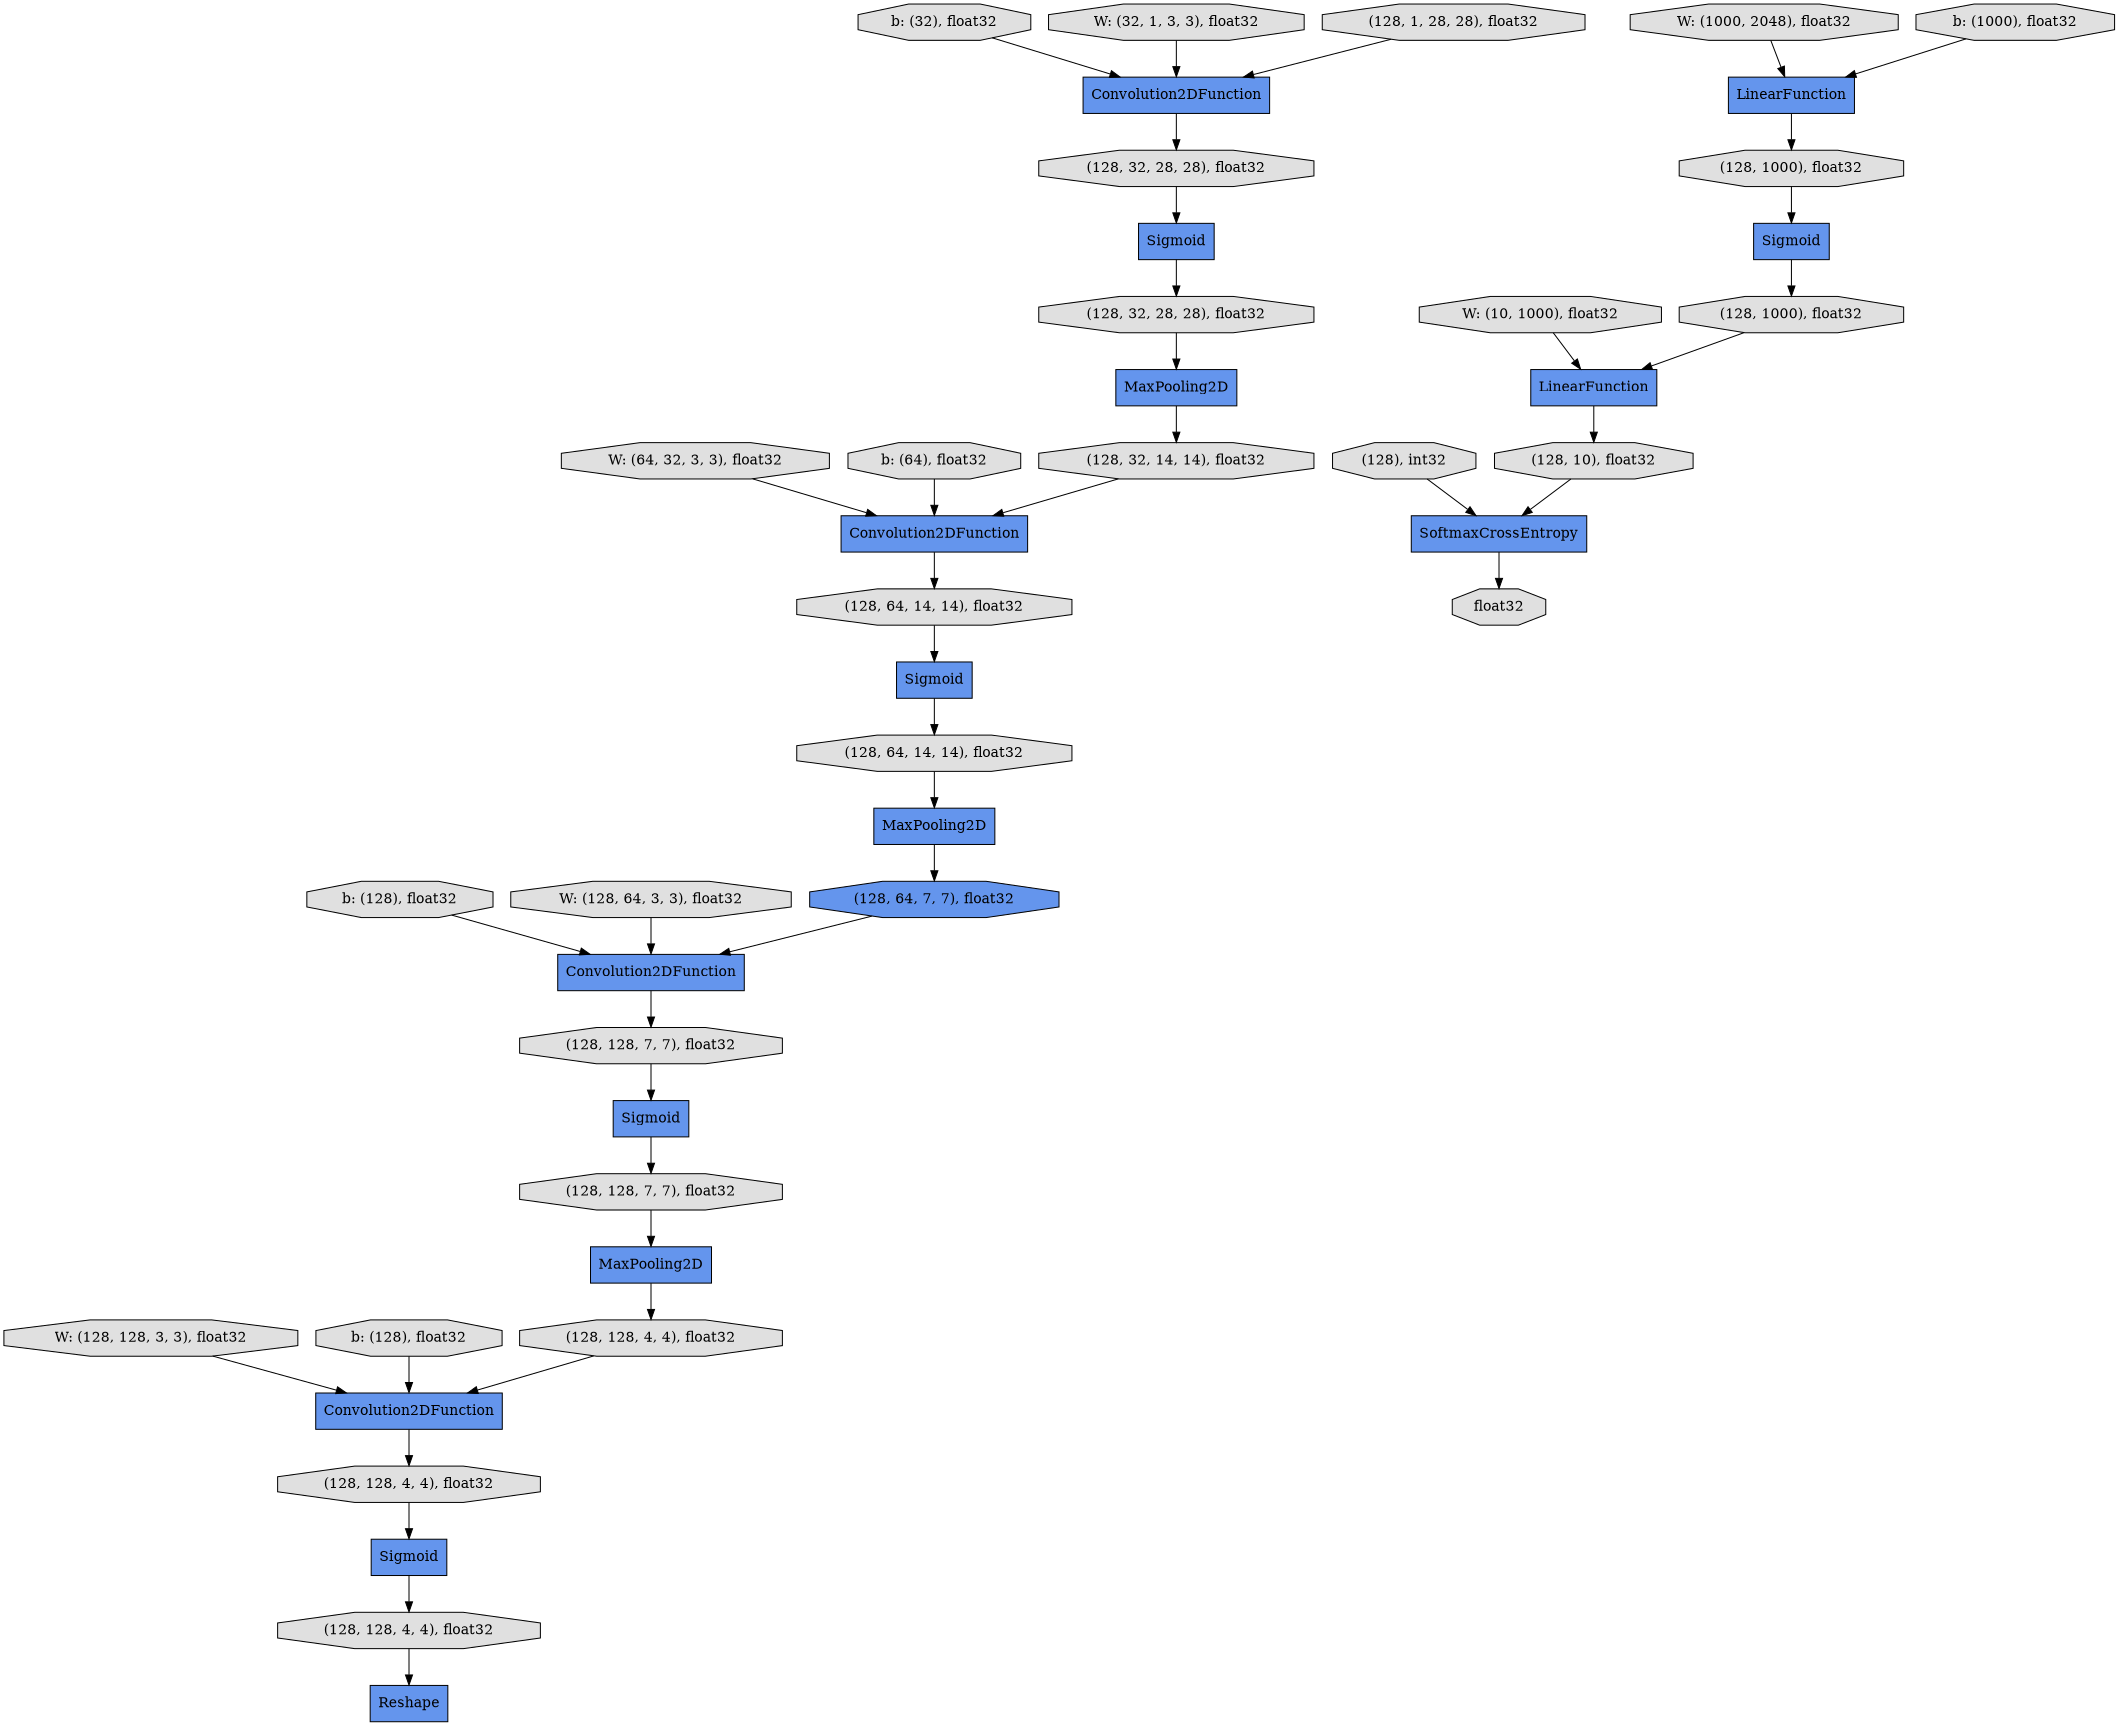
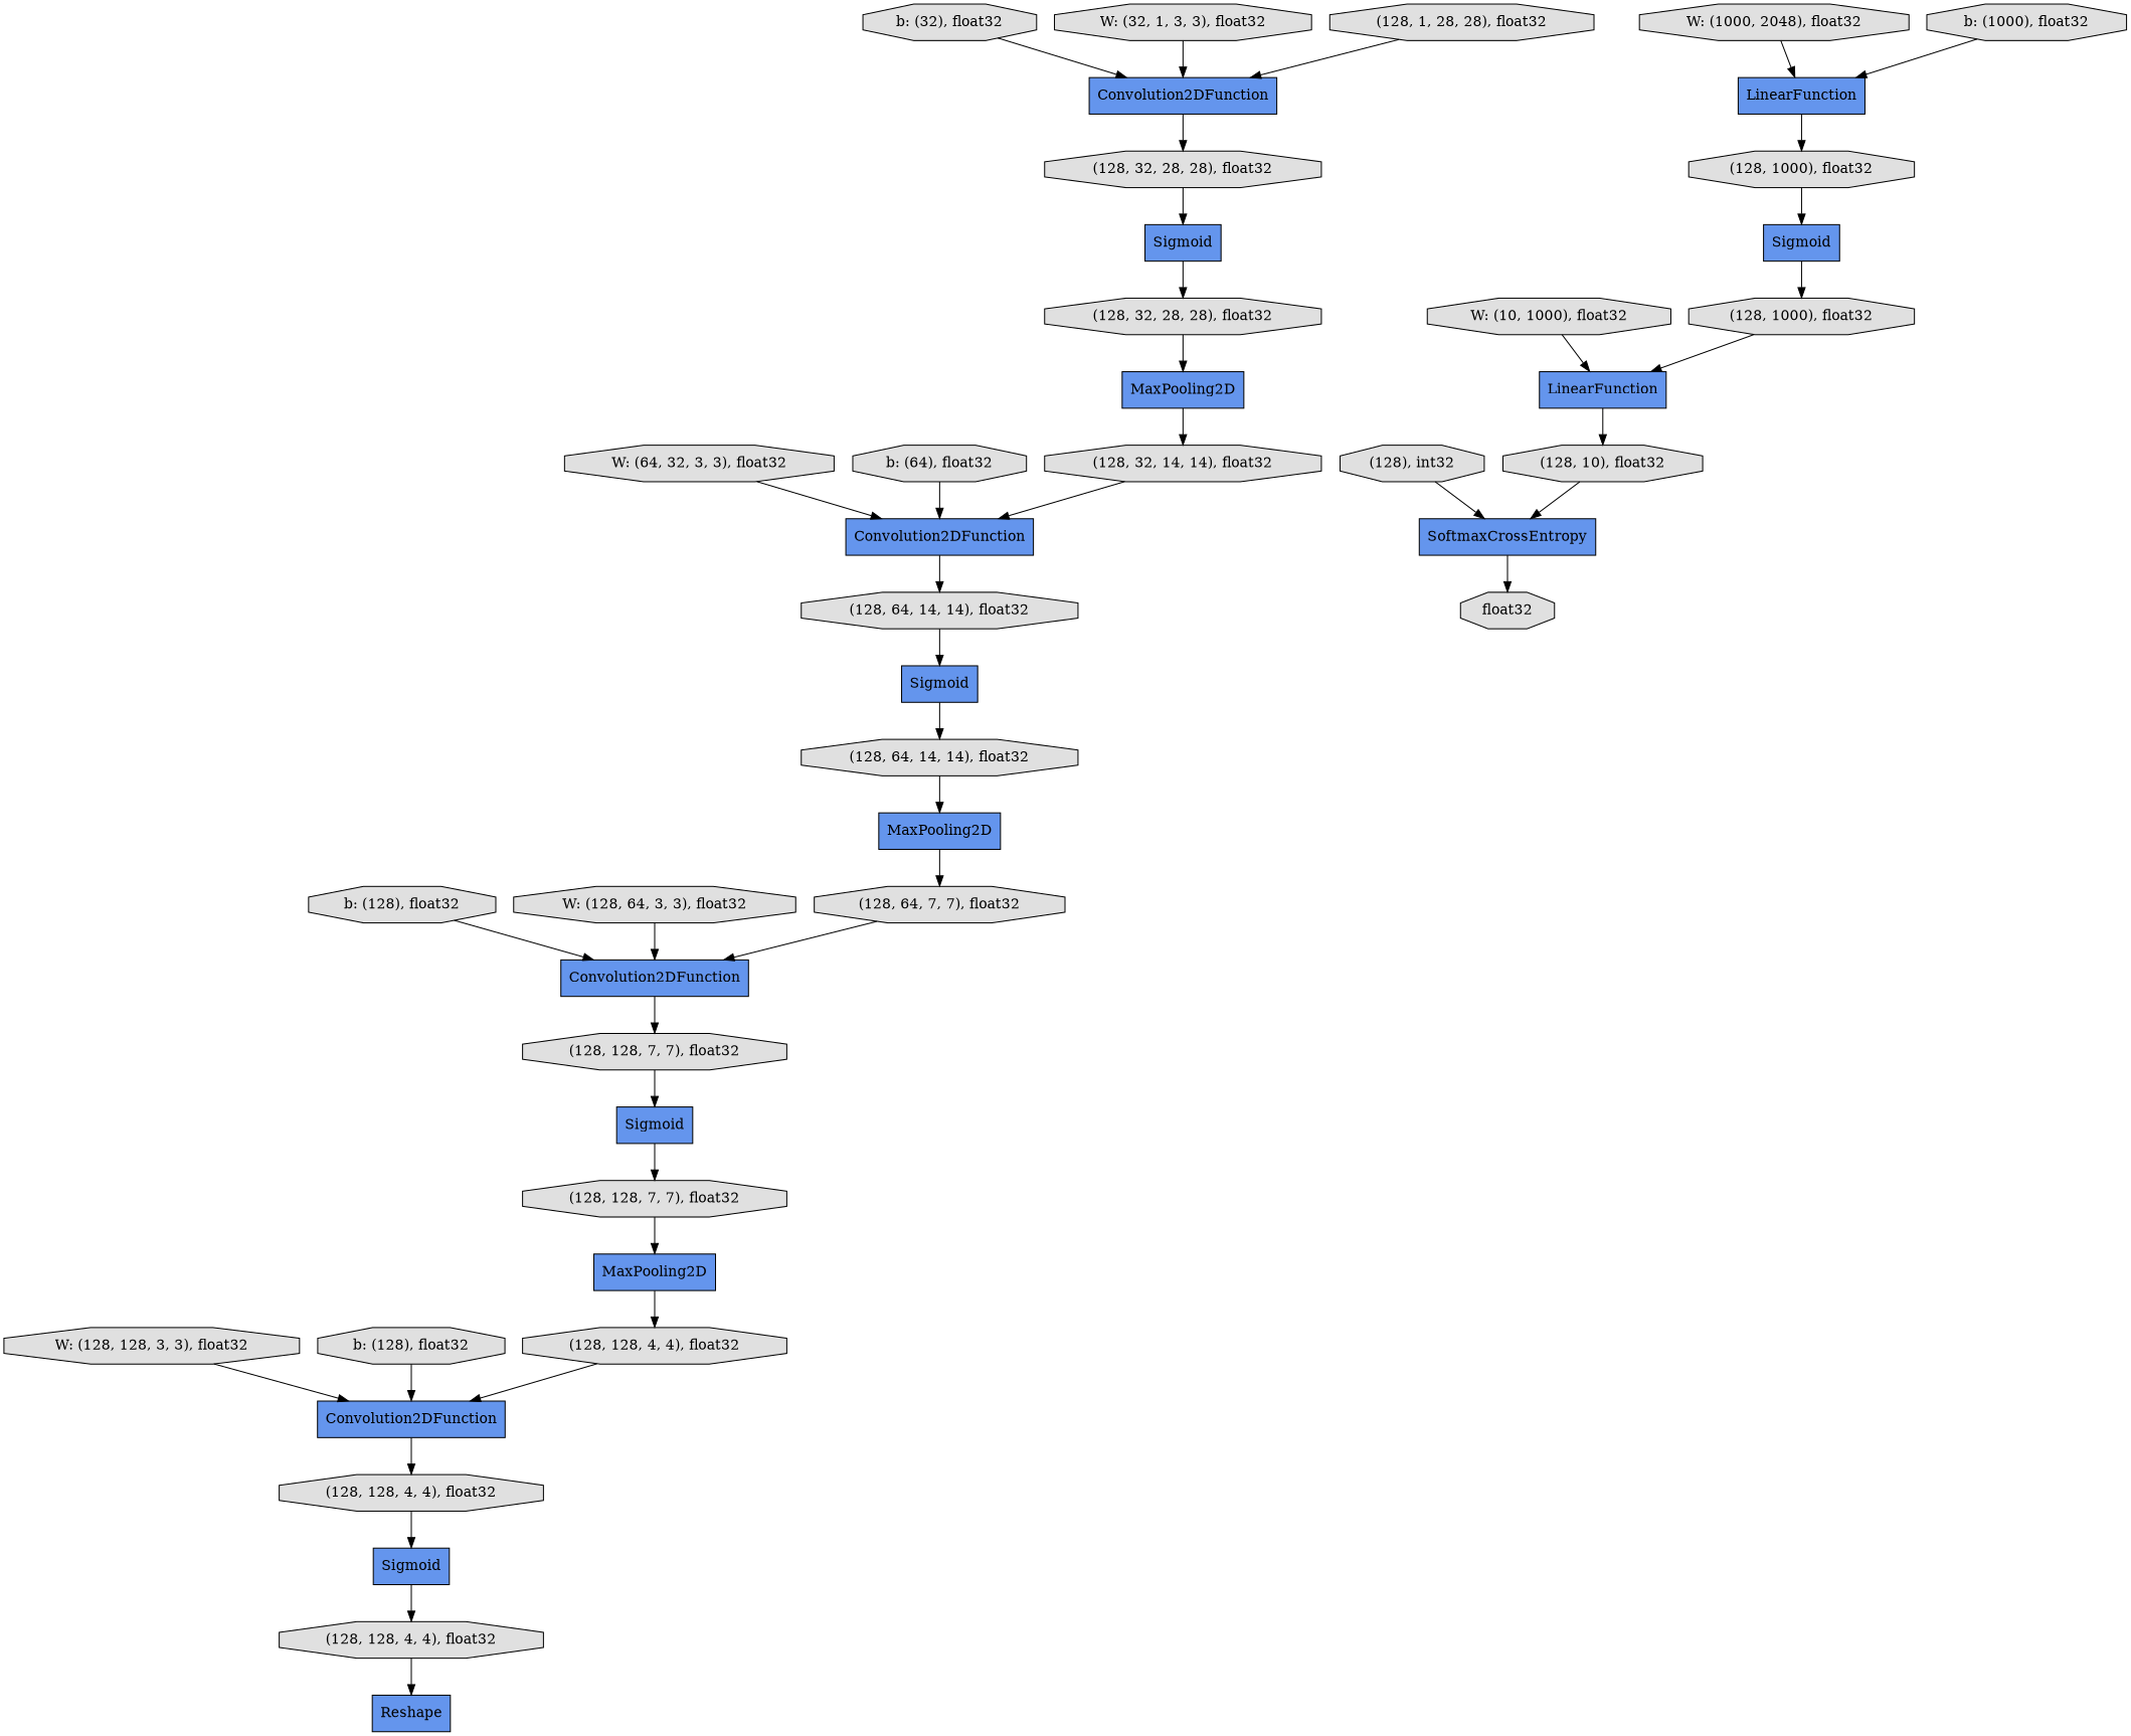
  digraph {
    rankdir=TB
    node [fillcolor="#E0E0E0" shape=octagon style=filled]
    n1 [fillcolor="#6495ED" label=Sigmoid shape=record]
    n2 [label="(128, 64, 14, 14), float32"]
    n3 [fillcolor="#6495ED" label=MaxPooling2D shape=record]
    n4 [fillcolor="#6495ED" label=Reshape shape=record]
    n5 [label="(128, 64, 14, 14), float32"]
    n6 [label="W: (128, 128, 3, 3), float32"]
    n7 [fillcolor="#6495ED" label=Convolution2DFunction shape=record]
    n8 [label="(128, 128, 4, 4), float32"]
    n9 [fillcolor="#6495ED" label=Sigmoid shape=record]
    n10 [label="(128, 1000), float32"]
    n11 [fillcolor="#6495ED" label=LinearFunction shape=record]
-   n12 [fillcolor="#6495ED" label="(128, 64, 7, 7), float32"]
+   n12 [label="(128, 64, 7, 7), float32"]
    n13 [fillcolor="#6495ED" label=LinearFunction shape=record]
    n14 [label="(128, 1000), float32"]
    n15 [label="b: (128), float32"]
    n16 [fillcolor="#6495ED" label=MaxPooling2D shape=record]
    n17 [label="(128, 128, 4, 4), float32"]
    n18 [fillcolor="#6495ED" label=Convolution2DFunction shape=record]
    n19 [label="(128, 128, 7, 7), float32"]
    n20 [fillcolor="#6495ED" label=Sigmoid shape=record]
    n21 [label="W: (64, 32, 3, 3), float32"]
    n22 [fillcolor="#6495ED" label=Convolution2DFunction shape=record]
    n23 [label="(128, 10), float32"]
    n24 [label="W: (1000, 2048), float32"]
    n25 [label="(128, 128, 7, 7), float32"]
    n26 [fillcolor="#6495ED" label=SoftmaxCrossEntropy shape=record]
    n27 [label=float32]
    n28 [label="b: (1000), float32"]
    n29 [label="b: (32), float32"]
    n30 [fillcolor="#6495ED" label=Convolution2DFunction shape=record]
    n31 [label="(128, 32, 28, 28), float32"]
    n32 [label="b: (64), float32"]
    n33 [label="b: (128), float32"]
    n34 [label="(128), int32"]
    n35 [fillcolor="#6495ED" label=Sigmoid shape=record]
    n36 [label="W: (10, 1000), float32"]
    n37 [label="(128, 32, 28, 28), float32"]
    n38 [fillcolor="#6495ED" label=MaxPooling2D shape=record]
    n39 [label="W: (32, 1, 3, 3), float32"]
    n40 [fillcolor="#6495ED" label=Sigmoid shape=record]
    n41 [label="(128, 1, 28, 28), float32"]
    n42 [label="(128, 128, 4, 4), float32"]
    n43 [label="(128, 32, 14, 14), float32"]
    n44 [label="W: (128, 64, 3, 3), float32"]
    n1 -> n2
    n2 -> n3
    n3 -> n12
    n5 -> n1
    n6 -> n7
    n7 -> n8
    n8 -> n40
    n9 -> n10
    n10 -> n11
    n11 -> n23
    n12 -> n18
    n13 -> n14
    n14 -> n9
    n15 -> n7
    n16 -> n17
    n17 -> n7
    n18 -> n19
    n19 -> n20
    n20 -> n25
    n21 -> n22
    n22 -> n5
    n23 -> n26
    n24 -> n13
    n25 -> n16
    n26 -> n27
    n28 -> n13
    n29 -> n30
    n30 -> n31
    n31 -> n35
    n32 -> n22
    n33 -> n18
    n34 -> n26
    n35 -> n37
    n36 -> n11
    n37 -> n38
    n38 -> n43
    n39 -> n30
    n40 -> n42
    n41 -> n30
    n42 -> n4
    n43 -> n22
    n44 -> n18
  }
